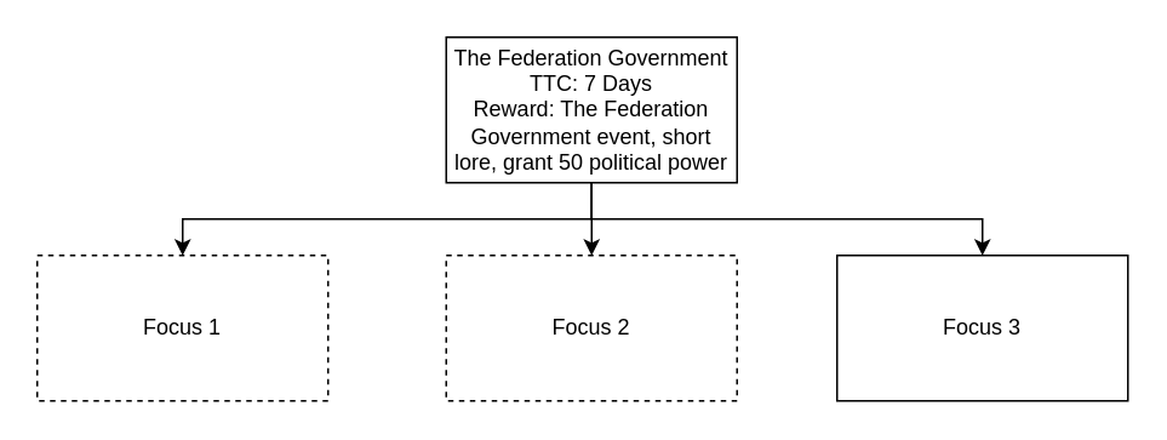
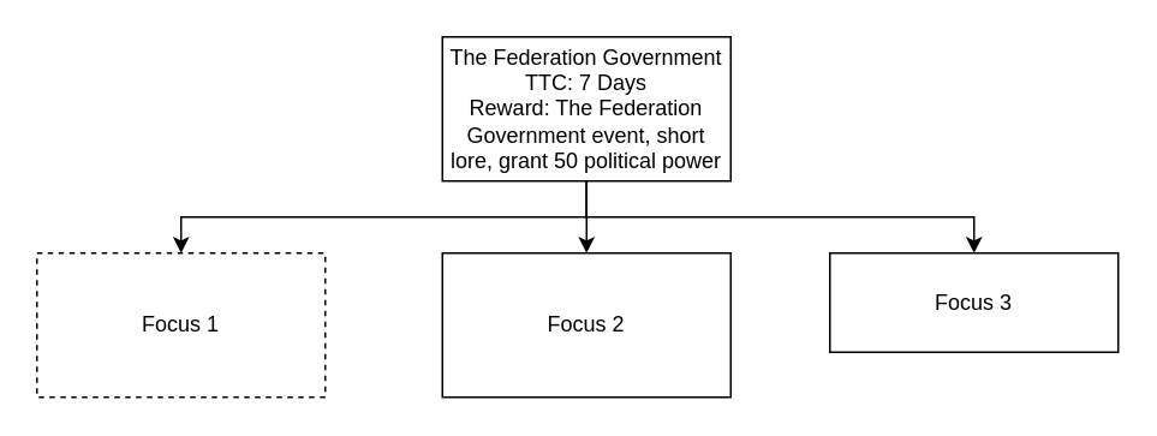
  <mxCell id="0" />
  <mxCell id="1" parent="0" />
  <mxCell id="2" style="edgeStyle=orthogonalEdgeStyle;rounded=0;orthogonalLoop=1;jettySize=auto;html=1;exitX=0.5;exitY=1;exitDx=0;exitDy=0;entryX=0.5;entryY=0;entryDx=0;entryDy=0;" edge="1" parent="1" source="5" target="6"><mxGeometry relative="1" as="geometry" /></mxCell>
  <mxCell id="3" style="edgeStyle=orthogonalEdgeStyle;rounded=0;orthogonalLoop=1;jettySize=auto;html=1;exitX=0.5;exitY=1;exitDx=0;exitDy=0;entryX=0.5;entryY=0;entryDx=0;entryDy=0;" edge="1" parent="1" source="5" target="7"><mxGeometry relative="1" as="geometry" /></mxCell>
  <mxCell id="4" style="edgeStyle=orthogonalEdgeStyle;rounded=0;orthogonalLoop=1;jettySize=auto;html=1;exitX=0.5;exitY=1;exitDx=0;exitDy=0;entryX=0.5;entryY=0;entryDx=0;entryDy=0;" edge="1" parent="1" source="5" target="8"><mxGeometry relative="1" as="geometry" /></mxCell>
  <mxCell id="5" value="The Federation Government&lt;br&gt;TTC: 7 Days&lt;br&gt;Reward: The Federation Government event, short lore, grant 50 political power" style="rounded=0;whiteSpace=wrap;html=1;" vertex="1" parent="1"><mxGeometry x="245" y="20" width="160" height="80" as="geometry" /></mxCell>
- <mxCell id="6" value="Focus 2" style="rounded=0;whiteSpace=wrap;html=1;dashed=1;" vertex="1" parent="1"><mxGeometry x="245" y="140" width="160" height="80" as="geometry" /></mxCell>
- <mxCell id="7" value="Focus 3" style="rounded=0;whiteSpace=wrap;html=1;" vertex="1" parent="1"><mxGeometry x="460" y="140" width="160" height="80" as="geometry" /></mxCell>
+ <mxCell id="6" value="Focus 2" style="rounded=0;whiteSpace=wrap;html=1;" vertex="1" parent="1"><mxGeometry x="245" y="140" width="160" height="80" as="geometry" /></mxCell>
+ <mxCell id="7" value="Focus 3" style="rounded=0;whiteSpace=wrap;html=1;" vertex="1" parent="1"><mxGeometry x="460" y="140" width="160" height="55" as="geometry" /></mxCell>
  <mxCell id="8" value="Focus 1" style="rounded=0;whiteSpace=wrap;html=1;dashed=1;" vertex="1" parent="1"><mxGeometry x="20" y="140" width="160" height="80" as="geometry" /></mxCell>
